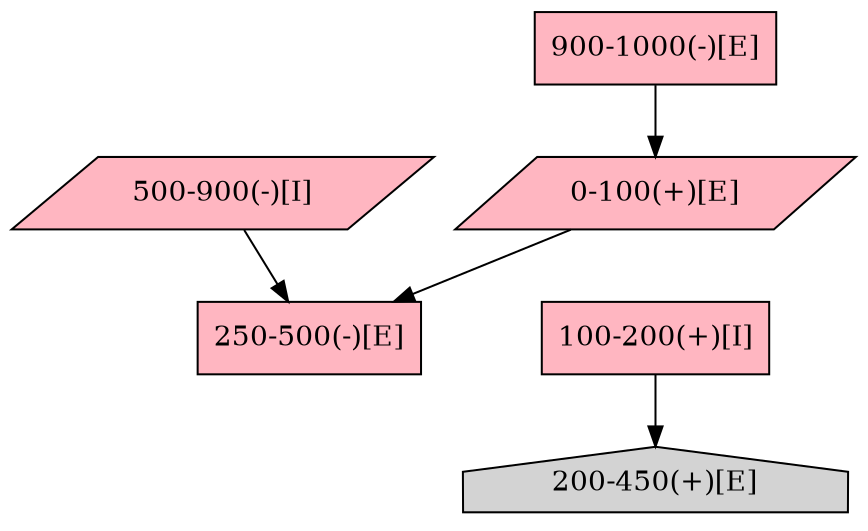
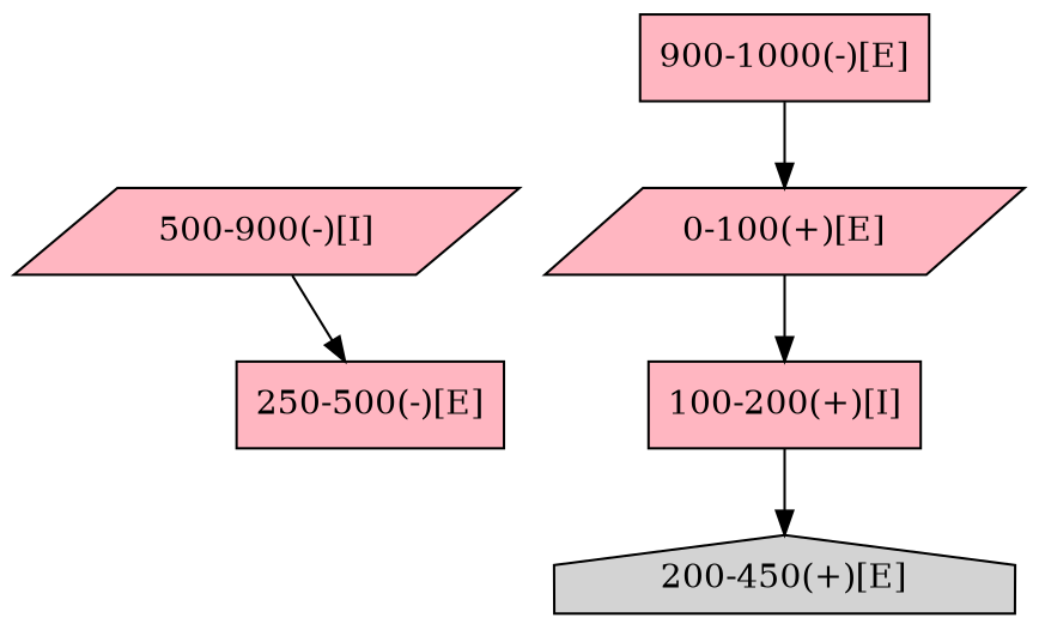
  strict digraph {
    node [fillcolor=lightpink shape=box style=filled]
    "0-100(+)[E]" [ids="G1.1.1" shape=parallelogram]
    "100-200(+)[I]" [ids="G1.1"]
    "200-450(+)[E]" [fillcolor=lightgrey ids="G1.1.2,G3.1.1" shape=house]
    "250-500(-)[E]" [ids="G3.1.1,G4.1.1"]
    "500-900(-)[I]" [ids="G4.1" shape=parallelogram]
    "900-1000(-)[E]" [ids="G4.1.2"]
-   "0-100(+)[E]" -> "250-500(-)[E]"
+   "0-100(+)[E]" -> "100-200(+)[I]"
    "100-200(+)[I]" -> "200-450(+)[E]"
    "500-900(-)[I]" -> "250-500(-)[E]"
    "900-1000(-)[E]" -> "0-100(+)[E]"
  }
